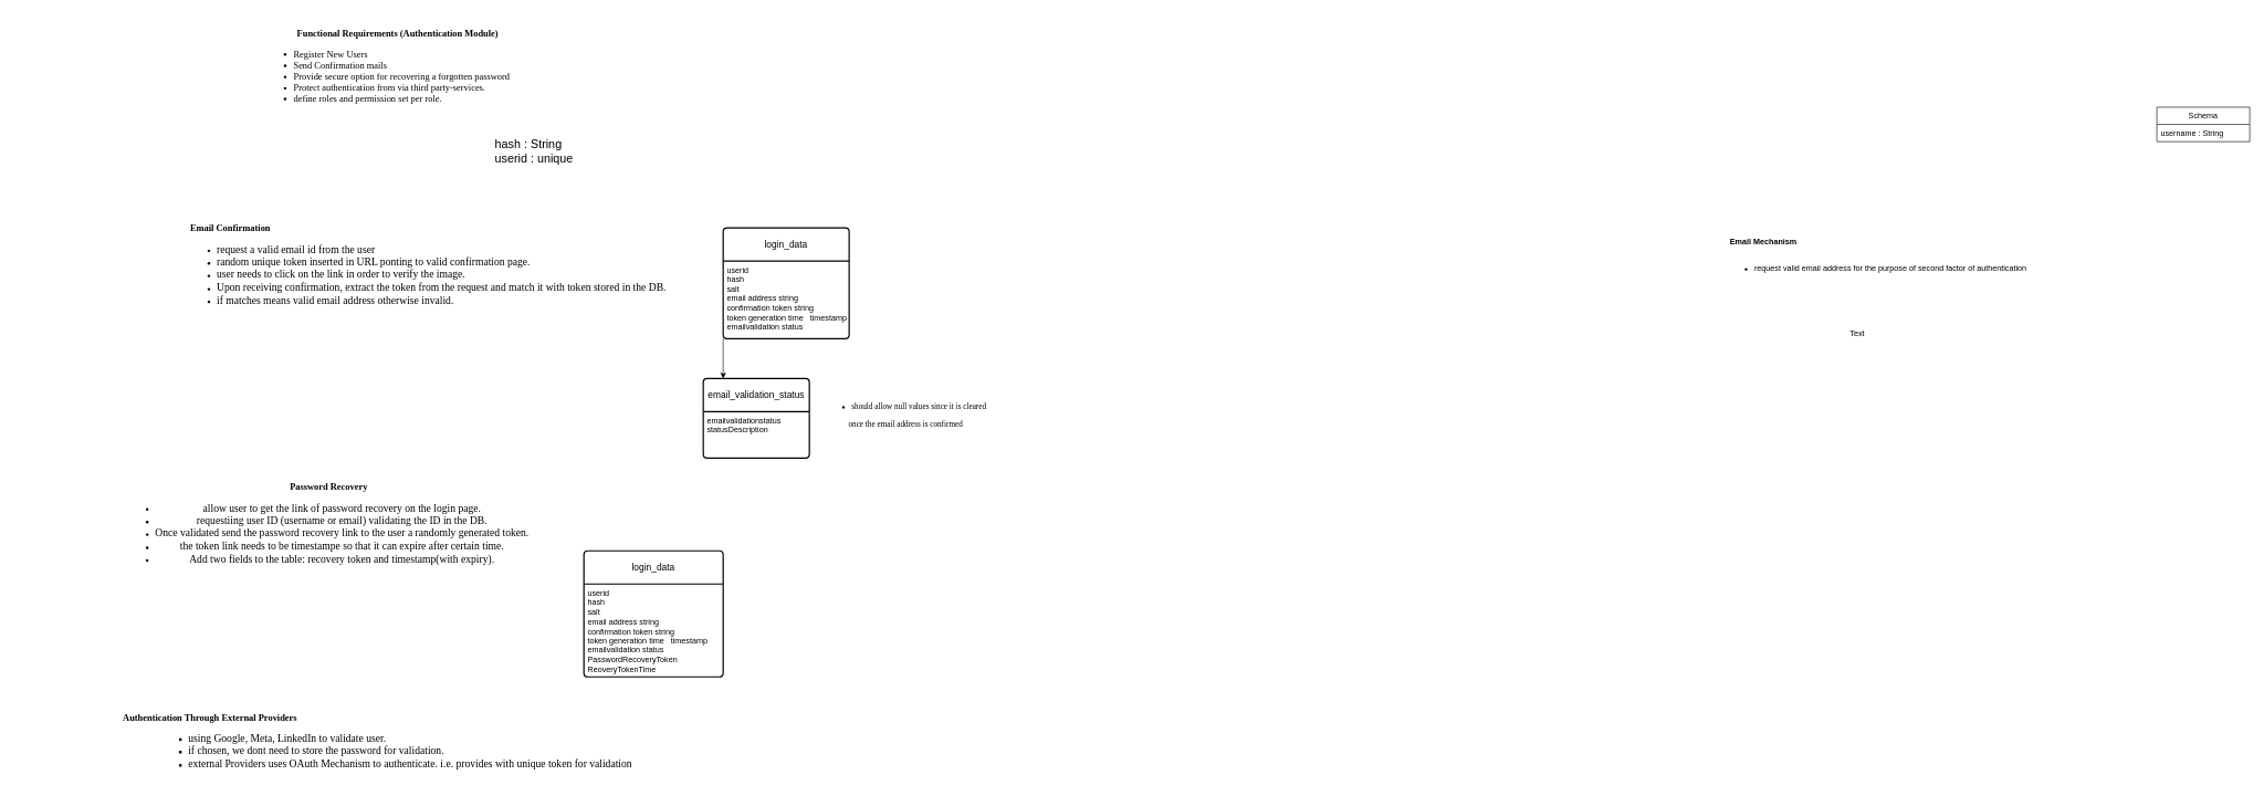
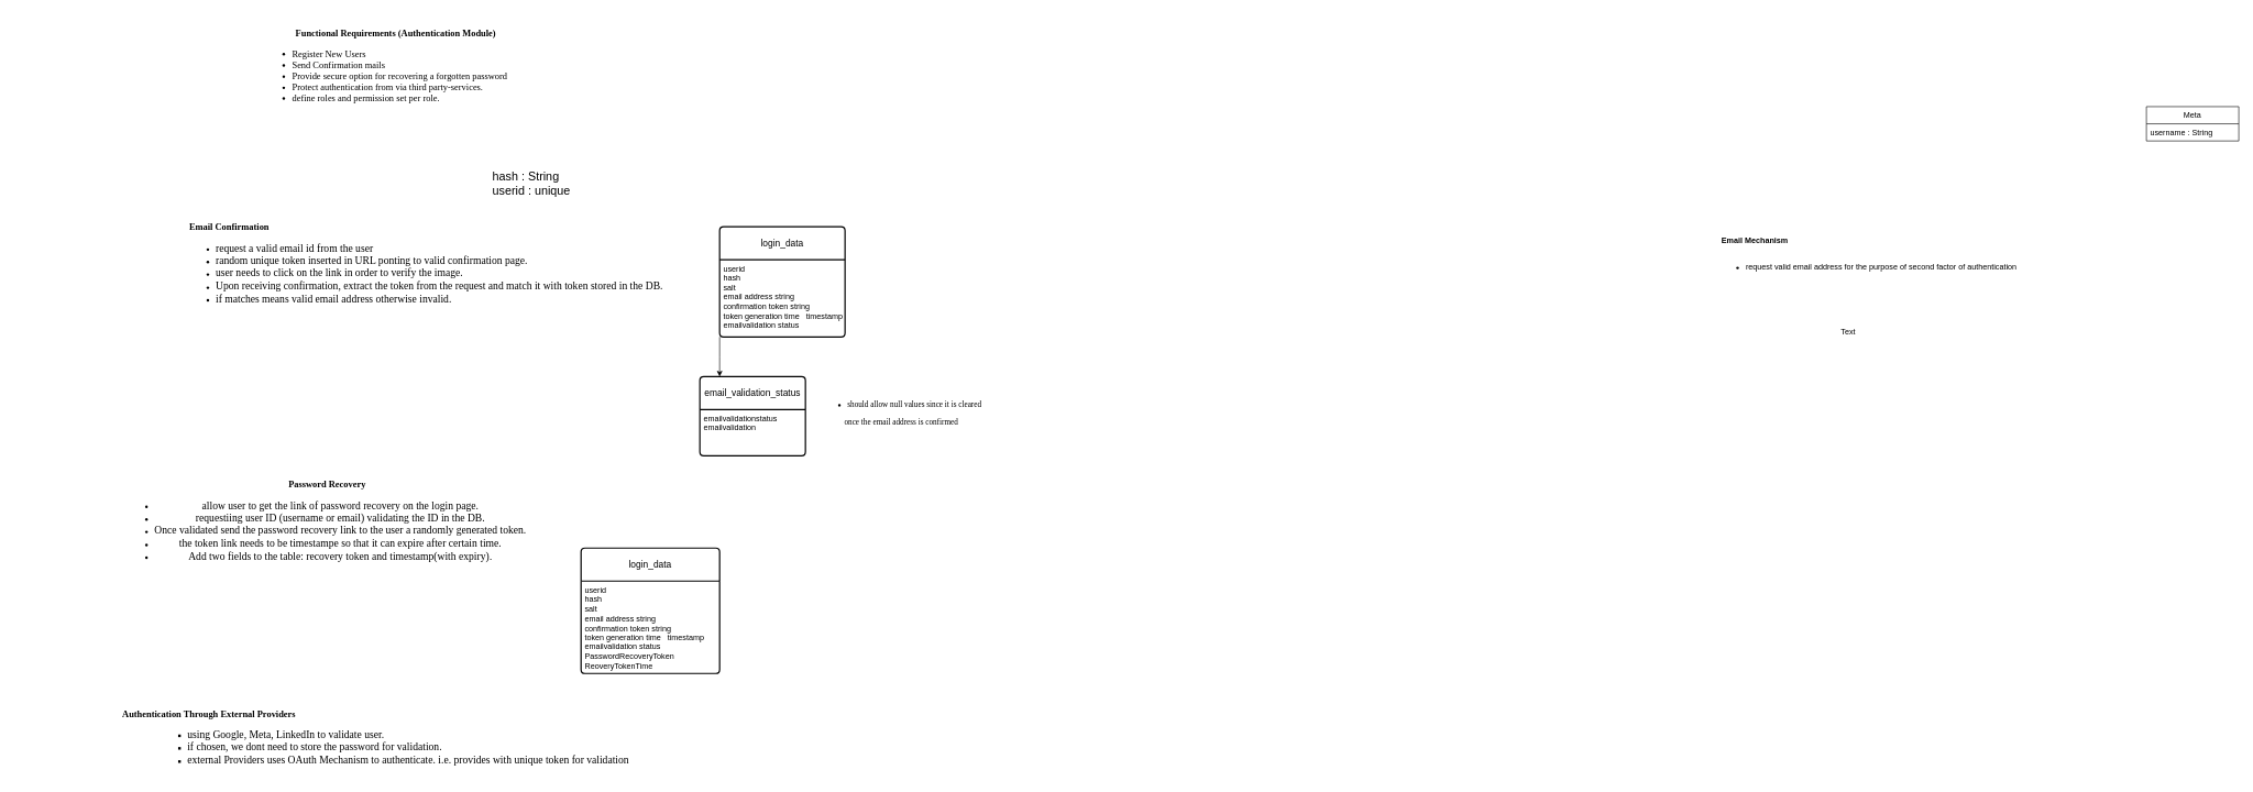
  <mxCell id="0" />
  <mxCell id="1" parent="0" />
  <mxCell id="2" value="&lt;font face=&quot;Comic Sans MS&quot;&gt;&lt;b&gt;&lt;br&gt;&lt;/b&gt;&lt;font style=&quot;font-size: 14px;&quot;&gt;&lt;b&gt;&amp;nbsp; &amp;nbsp; &amp;nbsp; &amp;nbsp; Functional Requirements (Authentication Module)&lt;/b&gt;&lt;br&gt;&lt;ul style=&quot;&quot;&gt;&lt;li style=&quot;text-align: left;&quot;&gt;&lt;font style=&quot;&quot; face=&quot;Comic Sans MS&quot;&gt;&lt;font style=&quot;font-size: 14px;&quot;&gt;Register New Users&lt;/font&gt;&lt;/font&gt;&lt;/li&gt;&lt;li style=&quot;text-align: left;&quot;&gt;&lt;font face=&quot;Comic Sans MS&quot;&gt;&lt;font style=&quot;font-size: 14px;&quot;&gt;Send Confirmation mails&lt;/font&gt;&lt;/font&gt;&lt;/li&gt;&lt;li style=&quot;text-align: left;&quot;&gt;&lt;font face=&quot;Comic Sans MS&quot;&gt;&lt;font style=&quot;font-size: 14px;&quot;&gt;Provide secure option for recovering a forgotten password&lt;/font&gt;&lt;/font&gt;&lt;/li&gt;&lt;li style=&quot;text-align: left;&quot;&gt;&lt;font face=&quot;Comic Sans MS&quot;&gt;&lt;font style=&quot;font-size: 14px;&quot;&gt;Protect authentication from via third party-services.&lt;/font&gt;&lt;/font&gt;&lt;/li&gt;&lt;li style=&quot;text-align: left;&quot;&gt;&lt;font style=&quot;&quot; face=&quot;Comic Sans MS&quot;&gt;&lt;font style=&quot;font-size: 14px;&quot;&gt;define roles and permission set per role.&lt;/font&gt;&lt;/font&gt;&lt;/li&gt;&lt;/ul&gt;&lt;/font&gt;&lt;/font&gt;" style="text;html=1;align=center;verticalAlign=middle;resizable=0;points=[];autosize=1;strokeColor=none;fillColor=none;" vertex="1" parent="1"><mxGeometry x="360" y="20" width="450" height="160" as="geometry" /></mxCell>
- <mxCell id="3" value="Schema" style="swimlane;fontStyle=0;childLayout=stackLayout;horizontal=1;startSize=26;fillColor=none;horizontalStack=0;resizeParent=1;resizeParentMax=0;resizeLast=0;collapsible=1;marginBottom=0;whiteSpace=wrap;html=1;" vertex="1" parent="1"><mxGeometry x="3252" y="161" width="140" height="52" as="geometry" /></mxCell>
+ <mxCell id="3" value="Meta" style="swimlane;fontStyle=0;childLayout=stackLayout;horizontal=1;startSize=26;fillColor=none;horizontalStack=0;resizeParent=1;resizeParentMax=0;resizeLast=0;collapsible=1;marginBottom=0;whiteSpace=wrap;html=1;" vertex="1" parent="1"><mxGeometry x="3252" y="161" width="140" height="52" as="geometry" /></mxCell>
  <mxCell id="4" value="username : String" style="text;strokeColor=none;fillColor=none;align=left;verticalAlign=top;spacingLeft=4;spacingRight=4;overflow=hidden;rotatable=0;points=[[0,0.5],[1,0.5]];portConstraint=eastwest;whiteSpace=wrap;html=1;" vertex="1" parent="3"><mxGeometry y="26" width="140" height="26" as="geometry" /></mxCell>
  <mxCell id="5" value="&lt;b&gt;Email Mechanism&amp;nbsp;&lt;/b&gt;" style="text;html=1;align=center;verticalAlign=middle;resizable=0;points=[];autosize=1;strokeColor=none;fillColor=none;" vertex="1" parent="1"><mxGeometry x="2590" y="350" width="140" height="30" as="geometry" /></mxCell>
  <mxCell id="6" value="&lt;ul&gt;&lt;li&gt;request valid email address for the purpose of second factor of authentication&lt;/li&gt;&lt;/ul&gt;" style="text;html=1;align=center;verticalAlign=middle;resizable=0;points=[];autosize=1;strokeColor=none;fillColor=none;" vertex="1" parent="1"><mxGeometry x="2595" y="380" width="470" height="50" as="geometry" /></mxCell>
  <mxCell id="7" value="Text" style="text;html=1;align=center;verticalAlign=middle;resizable=0;points=[];autosize=1;strokeColor=none;fillColor=none;" vertex="1" parent="1"><mxGeometry x="2775" y="488" width="50" height="30" as="geometry" /></mxCell>
- <mxCell id="8" value="&lt;font style=&quot;font-size: 18px;&quot;&gt;hash : String&lt;br&gt;userid : unique&lt;/font&gt;" style="text;strokeColor=none;fillColor=none;align=left;verticalAlign=top;spacingLeft=4;spacingRight=4;overflow=hidden;rotatable=0;points=[[0,0.5],[1,0.5]];portConstraint=eastwest;whiteSpace=wrap;html=1;" vertex="1" parent="1"><mxGeometry x="740" y="200" width="160" height="80" as="geometry" /></mxCell>
+ <mxCell id="8" value="&lt;font style=&quot;font-size: 18px;&quot;&gt;hash : String&lt;br&gt;userid : unique&lt;/font&gt;" style="text;strokeColor=none;fillColor=none;align=left;verticalAlign=top;spacingLeft=4;spacingRight=4;overflow=hidden;rotatable=0;points=[[0,0.5],[1,0.5]];portConstraint=eastwest;whiteSpace=wrap;html=1;" vertex="1" parent="1"><mxGeometry x="740" y="250" width="160" height="80" as="geometry" /></mxCell>
  <mxCell id="9" value="&lt;div style=&quot;text-align: left;&quot;&gt;&lt;span style=&quot;background-color: initial;&quot;&gt;&lt;b&gt;&lt;font style=&quot;font-size: 14px;&quot; face=&quot;Comic Sans MS&quot;&gt;Email Confirmation&lt;/font&gt;&lt;/b&gt;&lt;/span&gt;&lt;/div&gt;&lt;ul&gt;&lt;li style=&quot;text-align: left;&quot;&gt;&lt;font size=&quot;3&quot; face=&quot;Comic Sans MS&quot;&gt;request a valid email id from the user&lt;/font&gt;&lt;/li&gt;&lt;li style=&quot;text-align: left;&quot;&gt;&lt;font size=&quot;3&quot; face=&quot;Comic Sans MS&quot;&gt;random unique token inserted in URL ponting to valid confirmation page.&lt;/font&gt;&lt;/li&gt;&lt;li style=&quot;text-align: left;&quot;&gt;&lt;font size=&quot;3&quot; face=&quot;Comic Sans MS&quot;&gt;user needs to click on the link in order to verify the image.&lt;/font&gt;&lt;/li&gt;&lt;li style=&quot;text-align: left;&quot;&gt;&lt;font size=&quot;3&quot; face=&quot;Comic Sans MS&quot;&gt;Upon receiving confirmation, extract the token from the request and match it with token stored in the DB.&lt;/font&gt;&lt;/li&gt;&lt;li style=&quot;text-align: left;&quot;&gt;&lt;font size=&quot;3&quot; face=&quot;Comic Sans MS&quot;&gt;if matches means valid email address otherwise invalid.&lt;/font&gt;&lt;/li&gt;&lt;/ul&gt;" style="text;html=1;align=center;verticalAlign=middle;resizable=0;points=[];autosize=1;strokeColor=none;fillColor=none;" vertex="1" parent="1"><mxGeometry x="215" y="330" width="860" height="150" as="geometry" /></mxCell>
  <mxCell id="10" value="login_data" style="swimlane;childLayout=stackLayout;horizontal=1;startSize=50;horizontalStack=0;rounded=1;fontSize=14;fontStyle=0;strokeWidth=2;resizeParent=0;resizeLast=1;shadow=0;dashed=0;align=center;arcSize=4;whiteSpace=wrap;html=1;" vertex="1" parent="1"><mxGeometry x="1090" y="343" width="190" height="167" as="geometry" /></mxCell>
  <mxCell id="11" value="userid&lt;br&gt;hash&lt;br&gt;salt&lt;br&gt;email address string&lt;br&gt;confirmation token string&lt;br&gt;token generation time&amp;nbsp; &amp;nbsp;timestamp&lt;br&gt;emailvalidation status" style="align=left;strokeColor=none;fillColor=none;spacingLeft=4;fontSize=12;verticalAlign=top;resizable=0;rotatable=0;part=1;html=1;" vertex="1" parent="10"><mxGeometry y="50" width="190" height="117" as="geometry" /></mxCell>
  <mxCell id="12" style="edgeStyle=orthogonalEdgeStyle;rounded=0;orthogonalLoop=1;jettySize=auto;html=1;exitX=0;exitY=1;exitDx=0;exitDy=0;" edge="1" parent="1" source="11"><mxGeometry relative="1" as="geometry"><mxPoint x="1090" y="570" as="targetPoint" /></mxGeometry></mxCell>
  <mxCell id="13" value="email_validation_status" style="swimlane;childLayout=stackLayout;horizontal=1;startSize=50;horizontalStack=0;rounded=1;fontSize=14;fontStyle=0;strokeWidth=2;resizeParent=0;resizeLast=1;shadow=0;dashed=0;align=center;arcSize=4;whiteSpace=wrap;html=1;" vertex="1" parent="1"><mxGeometry x="1060" y="570" width="160" height="120" as="geometry" /></mxCell>
- <mxCell id="14" value="emailvalidationstatus&lt;br&gt;statusDescription" style="align=left;strokeColor=none;fillColor=none;spacingLeft=4;fontSize=12;verticalAlign=top;resizable=0;rotatable=0;part=1;html=1;" vertex="1" parent="13"><mxGeometry y="50" width="160" height="70" as="geometry" /></mxCell>
+ <mxCell id="14" value="emailvalidationstatus&lt;br&gt;emailvalidation" style="align=left;strokeColor=none;fillColor=none;spacingLeft=4;fontSize=12;verticalAlign=top;resizable=0;rotatable=0;part=1;html=1;" vertex="1" parent="13"><mxGeometry y="50" width="160" height="70" as="geometry" /></mxCell>
  <mxCell id="15" value="&lt;ul&gt;&lt;li&gt;&lt;font face=&quot;Comic Sans MS&quot;&gt;should allow null values since it is cleared &lt;/font&gt;&lt;/li&gt;&lt;/ul&gt;&lt;font face=&quot;Comic Sans MS&quot;&gt;once the email address is confirmed&lt;/font&gt;" style="text;html=1;align=center;verticalAlign=middle;resizable=0;points=[];autosize=1;strokeColor=none;fillColor=none;" vertex="1" parent="1"><mxGeometry x="1220" y="585" width="290" height="70" as="geometry" /></mxCell>
  <mxCell id="16" value="&lt;b&gt;&lt;font style=&quot;font-size: 14px;&quot; face=&quot;Comic Sans MS&quot;&gt;Password Recovery&lt;br&gt;&lt;/font&gt;&lt;/b&gt;&lt;ul&gt;&lt;li&gt;&lt;font size=&quot;3&quot; face=&quot;Comic Sans MS&quot;&gt;allow user to get the link of password recovery on the login page.&lt;/font&gt;&lt;/li&gt;&lt;li&gt;&lt;font size=&quot;3&quot; face=&quot;Comic Sans MS&quot;&gt;requestiing user ID (username or email) validating the ID in the DB.&lt;/font&gt;&lt;/li&gt;&lt;li&gt;&lt;font size=&quot;3&quot; face=&quot;Comic Sans MS&quot;&gt;Once validated send the password recovery link to the user a randomly generated token.&lt;/font&gt;&lt;/li&gt;&lt;li&gt;&lt;font size=&quot;3&quot; face=&quot;Comic Sans MS&quot;&gt;the token link needs to be timestampe so that it can expire after certain time.&lt;/font&gt;&lt;/li&gt;&lt;li&gt;&lt;font size=&quot;3&quot;&gt;&lt;font face=&quot;Comic Sans MS&quot;&gt;Add two fields to the table: recovery token and timestamp(with expiry)&lt;/font&gt;.&lt;/font&gt;&lt;/li&gt;&lt;/ul&gt;" style="text;html=1;align=center;verticalAlign=middle;resizable=0;points=[];autosize=1;strokeColor=none;fillColor=none;" vertex="1" parent="1"><mxGeometry x="135" y="720" width="720" height="150" as="geometry" /></mxCell>
  <mxCell id="17" value="login_data" style="swimlane;childLayout=stackLayout;horizontal=1;startSize=50;horizontalStack=0;rounded=1;fontSize=14;fontStyle=0;strokeWidth=2;resizeParent=0;resizeLast=1;shadow=0;dashed=0;align=center;arcSize=4;whiteSpace=wrap;html=1;" vertex="1" parent="1"><mxGeometry x="880" y="830" width="210" height="190" as="geometry" /></mxCell>
  <mxCell id="18" value="userid&lt;br&gt;hash&lt;br&gt;salt&lt;br&gt;email address string&lt;br&gt;confirmation token string&lt;br&gt;token generation time&amp;nbsp; &amp;nbsp;timestamp&lt;br&gt;emailvalidation status&lt;br&gt;PasswordRecoveryToken&lt;br&gt;ReoveryTokenTime" style="align=left;strokeColor=none;fillColor=none;spacingLeft=4;fontSize=12;verticalAlign=top;resizable=0;rotatable=0;part=1;html=1;" vertex="1" parent="17"><mxGeometry y="50" width="210" height="140" as="geometry" /></mxCell>
  <mxCell id="19" value="&lt;div style=&quot;text-align: left;&quot;&gt;&lt;b style=&quot;background-color: initial;&quot;&gt;&lt;font style=&quot;font-size: 14px;&quot; face=&quot;Comic Sans MS&quot;&gt;&amp;nbsp; &amp;nbsp; &amp;nbsp; &amp;nbsp; &amp;nbsp; &amp;nbsp; &amp;nbsp; &amp;nbsp; &amp;nbsp; &amp;nbsp; &amp;nbsp; &amp;nbsp; &amp;nbsp; &amp;nbsp; &amp;nbsp;Authentication Through External Providers&lt;/font&gt;&lt;/b&gt;&lt;/div&gt;&lt;ul style=&quot;&quot;&gt;&lt;ul style=&quot;&quot;&gt;&lt;ul style=&quot;&quot;&gt;&lt;ul style=&quot;&quot;&gt;&lt;ul style=&quot;&quot;&gt;&lt;li style=&quot;text-align: left;&quot;&gt;&lt;font size=&quot;3&quot; face=&quot;Comic Sans MS&quot;&gt;using Google, Meta, LinkedIn to validate user.&lt;/font&gt;&lt;/li&gt;&lt;li style=&quot;text-align: left;&quot;&gt;&lt;font size=&quot;3&quot; face=&quot;Comic Sans MS&quot;&gt;if chosen, we dont need to store the password for validation.&lt;/font&gt;&lt;/li&gt;&lt;li style=&quot;text-align: left;&quot;&gt;&lt;font size=&quot;3&quot;&gt;&lt;font face=&quot;Comic Sans MS&quot;&gt;external Providers uses OAuth Mechanism to authenticate. i.e. provides with unique token for validation&lt;/font&gt;&amp;nbsp;&lt;/font&gt;&lt;/li&gt;&lt;/ul&gt;&lt;/ul&gt;&lt;/ul&gt;&lt;/ul&gt;&lt;/ul&gt;" style="text;html=1;align=center;verticalAlign=middle;resizable=0;points=[];autosize=1;strokeColor=none;fillColor=none;" vertex="1" parent="1"><mxGeometry x="20" y="1068" width="1000" height="110" as="geometry" /></mxCell>
